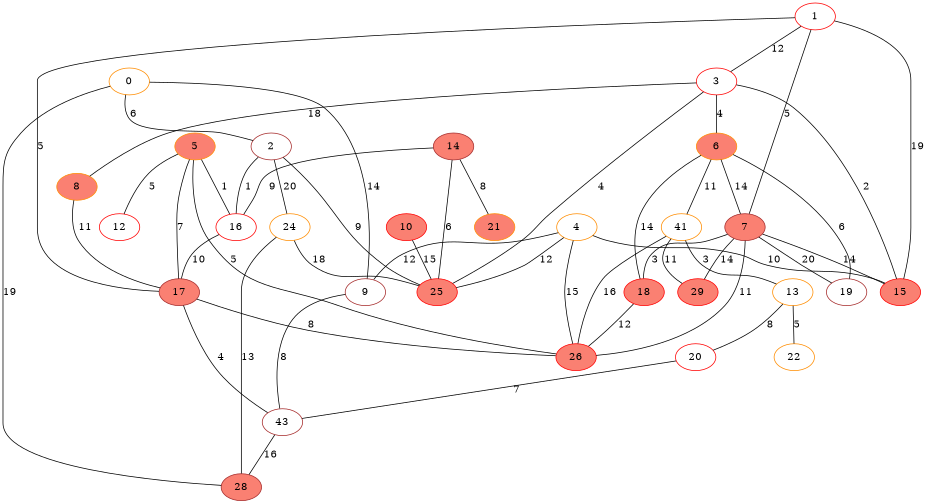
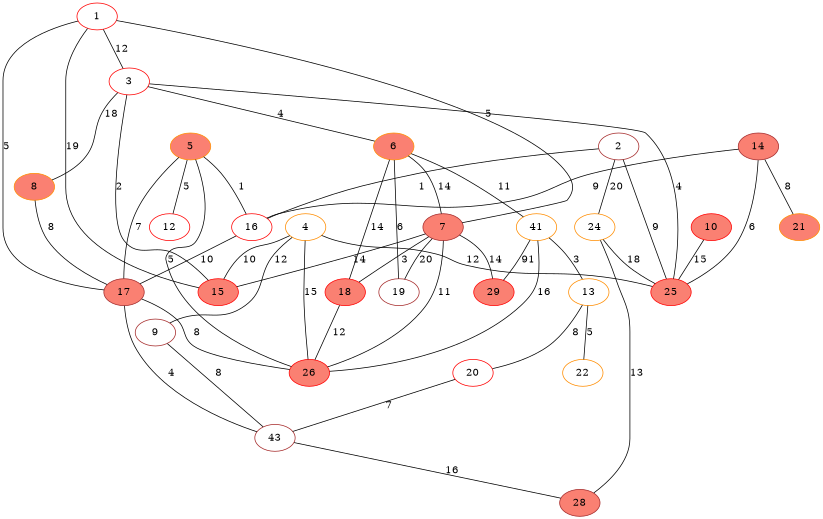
  graph {
    node [color=red fillcolor=white style=filled]
    4 [color=darkorange]
    26 [fillcolor=salmon]
    25 [fillcolor=salmon]
    15 [fillcolor=salmon]
    9 [color=brown]
    n6 [color=brown label=43]
    10 [fillcolor=salmon]
    5 [color=darkorange fillcolor=salmon]
    12
    16
    17 [color=brown fillcolor=salmon]
    24 [color=darkorange]
    28 [color=brown fillcolor=salmon]
    7 [color=brown fillcolor=salmon]
    29 [fillcolor=salmon]
    18 [fillcolor=salmon]
    19 [color=brown]
    8 [color=darkorange fillcolor=salmon]
    20
    1
    3
    6 [color=darkorange fillcolor=salmon]
    n23 [color=darkorange label=41]
    13 [color=darkorange]
    22 [color=darkorange]
-   0 [color=darkorange]
    2 [color=brown]
    14 [color=brown fillcolor=salmon]
    21 [color=darkorange fillcolor=salmon]
    4 -- 26 [label=15]
    4 -- 25 [label=12]
    4 -- 15 [label=10]
    4 -- 9 [label=12]
    9 -- n6 [label=8]
    n6 -- 28 [label=16]
    10 -- 25 [label=15]
    5 -- 26 [label=5]
    5 -- 12 [label=5]
    5 -- 16 [label=1]
    5 -- 17 [label=7]
    16 -- 17 [label=10]
    17 -- 26 [label=8]
    17 -- n6 [label=4]
    24 -- 25 [label=18]
    24 -- 28 [label=13]
    7 -- 26 [label=11]
    7 -- 15 [label=14]
    7 -- 29 [label=14]
    7 -- 18 [label=3]
    7 -- 19 [label=20]
    18 -- 26 [label=12]
-   8 -- 17 [label=11]
+   8 -- 17 [label=8]
    20 -- n6 [label=7]
    1 -- 15 [label=19]
    1 -- 17 [label=5]
    1 -- 7 [label=5]
    1 -- 3 [label=12]
    3 -- 25 [label=4]
    3 -- 15 [label=2]
    3 -- 8 [label=18]
    3 -- 6 [label=4]
    6 -- 7 [label=14]
    6 -- 18 [label=14]
    6 -- 19 [label=6]
    6 -- n23 [label=11]
    n23 -- 26 [label=16]
-   n23 -- 29 [label=11]
+   n23 -- 29 [label=91]
    n23 -- 13 [label=3]
    13 -- 20 [label=8]
    13 -- 22 [label=5]
-   0 -- 9 [label=14]
-   0 -- 28 [label=19]
-   0 -- 2 [label=6]
    2 -- 25 [label=9]
    2 -- 16 [label=1]
    2 -- 24 [label=20]
    14 -- 25 [label=6]
    14 -- 16 [label=9]
    14 -- 21 [label=8]
  }
